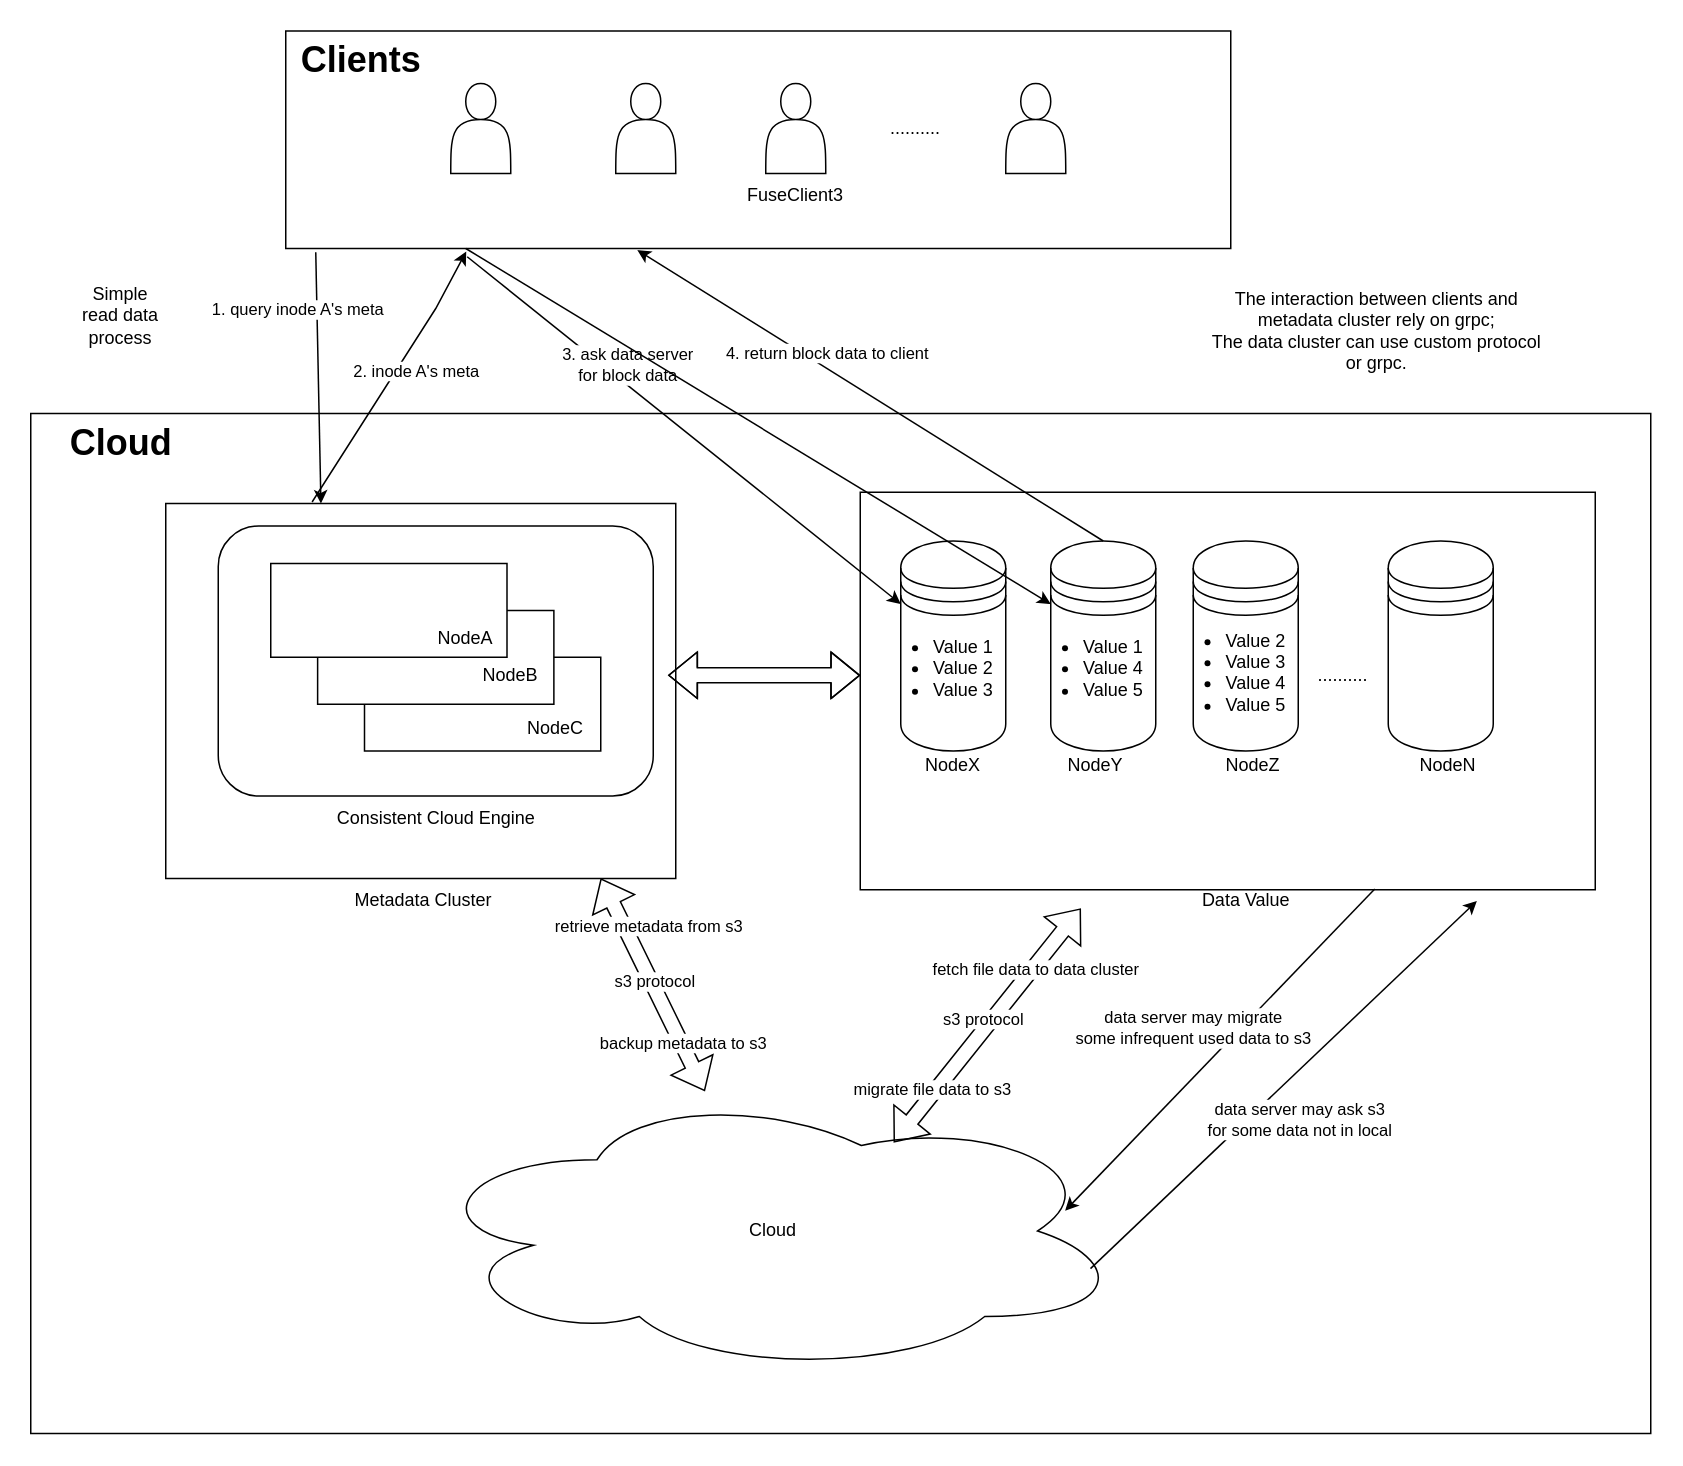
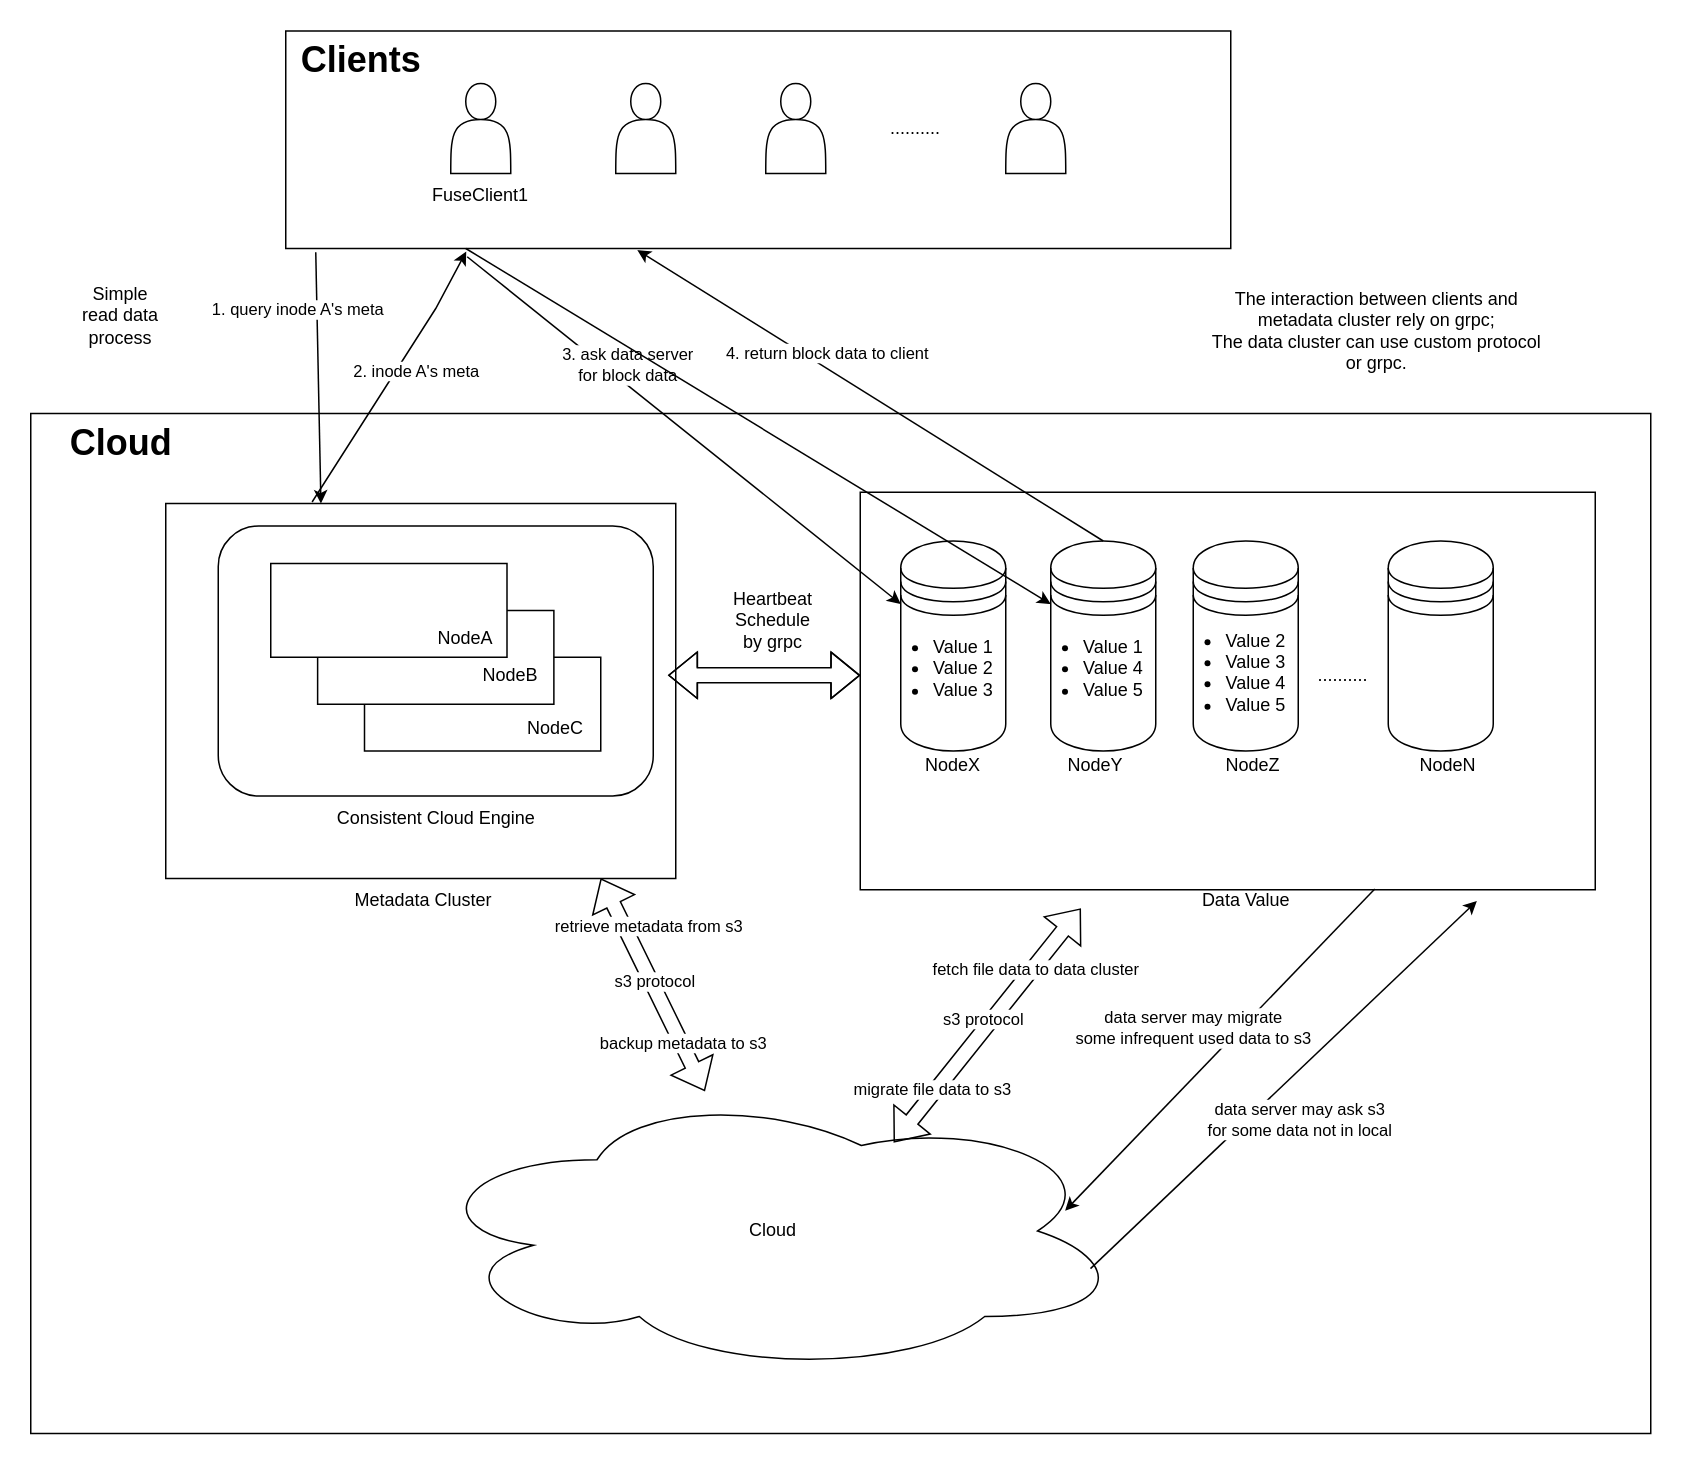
  <mxCell id="0" />
  <mxCell id="1" parent="0" />
  <mxCell id="2" value="" style="rounded=0;whiteSpace=wrap;html=1;" vertex="1" parent="1"><mxGeometry x="20" y="275" width="1080" height="680" as="geometry" /></mxCell>
  <mxCell id="3" value="" style="rounded=0;whiteSpace=wrap;html=1;" vertex="1" parent="1"><mxGeometry x="110" y="335" width="340" height="250" as="geometry" /></mxCell>
  <mxCell id="4" style="edgeStyle=orthogonalEdgeStyle;rounded=0;orthogonalLoop=1;jettySize=auto;html=1;exitX=0.5;exitY=1;exitDx=0;exitDy=0;" edge="1" parent="1" source="2" target="2"><mxGeometry relative="1" as="geometry" /></mxCell>
  <mxCell id="5" value="Metadata Cluster" style="text;html=1;strokeColor=none;fillColor=none;align=center;verticalAlign=middle;whiteSpace=wrap;rounded=0;" vertex="1" parent="1"><mxGeometry x="190" y="445" width="130" height="30" as="geometry" /></mxCell>
  <mxCell id="6" value="" style="rounded=1;whiteSpace=wrap;html=1;" vertex="1" parent="1"><mxGeometry x="145" y="350" width="290" height="180" as="geometry" /></mxCell>
  <mxCell id="7" value="Consistent Cloud Engine" style="text;html=1;strokeColor=none;fillColor=none;align=center;verticalAlign=middle;whiteSpace=wrap;rounded=0;" vertex="1" parent="1"><mxGeometry x="197.5" y="530" width="185" height="30" as="geometry" /></mxCell>
  <mxCell id="8" value="" style="verticalLabelPosition=bottom;verticalAlign=top;html=1;shape=mxgraph.basic.layered_rect;dx=62.5;outlineConnect=0;whiteSpace=wrap;" vertex="1" parent="1"><mxGeometry x="180" y="375" width="220" height="125" as="geometry" /></mxCell>
  <mxCell id="9" value="NodeA" style="text;html=1;strokeColor=none;fillColor=none;align=center;verticalAlign=middle;whiteSpace=wrap;rounded=0;" vertex="1" parent="1"><mxGeometry x="280" y="405" width="60" height="40" as="geometry" /></mxCell>
  <mxCell id="10" value="NodeB" style="text;html=1;strokeColor=none;fillColor=none;align=center;verticalAlign=middle;whiteSpace=wrap;rounded=0;" vertex="1" parent="1"><mxGeometry x="310" y="435" width="60" height="30" as="geometry" /></mxCell>
  <mxCell id="11" value="NodeC" style="text;html=1;strokeColor=none;fillColor=none;align=center;verticalAlign=middle;whiteSpace=wrap;rounded=0;" vertex="1" parent="1"><mxGeometry x="340" y="470" width="60" height="30" as="geometry" /></mxCell>
  <mxCell id="12" value="Metadata Cluster" style="text;html=1;strokeColor=none;fillColor=none;align=center;verticalAlign=middle;whiteSpace=wrap;rounded=0;" vertex="1" parent="1"><mxGeometry x="232" y="585" width="100" height="30" as="geometry" /></mxCell>
  <mxCell id="13" value="" style="rounded=0;whiteSpace=wrap;html=1;" vertex="1" parent="1"><mxGeometry x="573" y="327.5" width="490" height="265" as="geometry" /></mxCell>
  <mxCell id="14" value="Data Value" style="text;html=1;strokeColor=none;fillColor=none;align=center;verticalAlign=middle;whiteSpace=wrap;rounded=0;" vertex="1" parent="1"><mxGeometry x="787.5" y="585" width="85" height="30" as="geometry" /></mxCell>
  <mxCell id="15" value="" style="shape=datastore;whiteSpace=wrap;html=1;" vertex="1" parent="1"><mxGeometry x="700" y="360" width="70" height="140" as="geometry" /></mxCell>
  <mxCell id="16" value="" style="shape=datastore;whiteSpace=wrap;html=1;" vertex="1" parent="1"><mxGeometry x="795" y="360" width="70" height="140" as="geometry" /></mxCell>
  <mxCell id="17" value="" style="shape=datastore;whiteSpace=wrap;html=1;" vertex="1" parent="1"><mxGeometry x="925" y="360" width="70" height="140" as="geometry" /></mxCell>
  <mxCell id="18" value=".........." style="text;html=1;strokeColor=none;fillColor=none;align=center;verticalAlign=middle;whiteSpace=wrap;rounded=0;" vertex="1" parent="1"><mxGeometry x="865" y="435" width="60" height="30" as="geometry" /></mxCell>
  <mxCell id="19" value="" style="rounded=0;whiteSpace=wrap;html=1;" vertex="1" parent="1"><mxGeometry x="190" y="20" width="630" height="145" as="geometry" /></mxCell>
  <mxCell id="20" value="NodeX" style="text;html=1;strokeColor=none;fillColor=none;align=center;verticalAlign=middle;whiteSpace=wrap;rounded=0;" vertex="1" parent="1"><mxGeometry x="605" y="495" width="60" height="30" as="geometry" /></mxCell>
  <mxCell id="21" value="NodeY" style="text;html=1;strokeColor=none;fillColor=none;align=center;verticalAlign=middle;whiteSpace=wrap;rounded=0;" vertex="1" parent="1"><mxGeometry x="700" y="495" width="60" height="30" as="geometry" /></mxCell>
  <mxCell id="22" value="NodeZ" style="text;html=1;strokeColor=none;fillColor=none;align=center;verticalAlign=middle;whiteSpace=wrap;rounded=0;" vertex="1" parent="1"><mxGeometry x="805" y="495" width="60" height="30" as="geometry" /></mxCell>
  <mxCell id="23" value="NodeN" style="text;html=1;strokeColor=none;fillColor=none;align=center;verticalAlign=middle;whiteSpace=wrap;rounded=0;" vertex="1" parent="1"><mxGeometry x="935" y="495" width="60" height="30" as="geometry" /></mxCell>
  <mxCell id="24" value="" style="shape=datastore;whiteSpace=wrap;html=1;" vertex="1" parent="1"><mxGeometry x="600" y="360" width="70" height="140" as="geometry" /></mxCell>
  <mxCell id="25" value="&lt;ul&gt;&lt;li&gt;Value 1&lt;/li&gt;&lt;li&gt;Value 2&lt;/li&gt;&lt;li&gt;Value 3&lt;/li&gt;&lt;/ul&gt;" style="text;strokeColor=none;fillColor=none;html=1;whiteSpace=wrap;verticalAlign=middle;overflow=hidden;" vertex="1" parent="1"><mxGeometry x="580" y="405" width="100" height="80" as="geometry" /></mxCell>
  <mxCell id="26" value="&lt;ul&gt;&lt;li&gt;Value 1&lt;/li&gt;&lt;li&gt;Value 4&lt;/li&gt;&lt;li&gt;Value 5&lt;/li&gt;&lt;/ul&gt;" style="text;strokeColor=none;fillColor=none;html=1;whiteSpace=wrap;verticalAlign=middle;overflow=hidden;" vertex="1" parent="1"><mxGeometry x="680" y="405" width="100" height="80" as="geometry" /></mxCell>
  <mxCell id="27" value="&lt;ul&gt;&lt;li&gt;Value 2&lt;/li&gt;&lt;li&gt;Value 3&lt;/li&gt;&lt;li&gt;Value 4&lt;/li&gt;&lt;li&gt;Value 5&lt;/li&gt;&lt;/ul&gt;" style="text;strokeColor=none;fillColor=none;html=1;whiteSpace=wrap;verticalAlign=middle;overflow=hidden;" vertex="1" parent="1"><mxGeometry x="775" y="405" width="100" height="80" as="geometry" /></mxCell>
  <mxCell id="28" value="" style="shape=actor;whiteSpace=wrap;html=1;" vertex="1" parent="1"><mxGeometry x="410" y="55" width="40" height="60" as="geometry" /></mxCell>
  <mxCell id="29" value="" style="shape=actor;whiteSpace=wrap;html=1;" vertex="1" parent="1"><mxGeometry x="510" y="55" width="40" height="60" as="geometry" /></mxCell>
  <mxCell id="30" value=".........." style="text;html=1;strokeColor=none;fillColor=none;align=center;verticalAlign=middle;whiteSpace=wrap;rounded=0;" vertex="1" parent="1"><mxGeometry x="580" y="70" width="60" height="30" as="geometry" /></mxCell>
  <mxCell id="31" value="" style="shape=actor;whiteSpace=wrap;html=1;" vertex="1" parent="1"><mxGeometry x="670" y="55" width="40" height="60" as="geometry" /></mxCell>
  <mxCell id="32" value="" style="shape=actor;whiteSpace=wrap;html=1;" vertex="1" parent="1"><mxGeometry x="300" y="55" width="40" height="60" as="geometry" /></mxCell>
- <mxCell id="34" value="FuseClient3" style="text;html=1;strokeColor=none;fillColor=none;align=center;verticalAlign=middle;whiteSpace=wrap;rounded=0;" vertex="1" parent="1"><mxGeometry x="500" y="115" width="60" height="30" as="geometry" /></mxCell>
+ <mxCell id="33" value="FuseClient1" style="text;html=1;strokeColor=none;fillColor=none;align=center;verticalAlign=middle;whiteSpace=wrap;rounded=0;" vertex="1" parent="1"><mxGeometry x="290" y="115" width="60" height="30" as="geometry" /></mxCell>
  <mxCell id="35" value="Cloud" style="text;strokeColor=none;fillColor=none;html=1;fontSize=24;fontStyle=1;verticalAlign=middle;align=center;" vertex="1" parent="1"><mxGeometry x="30" y="275" width="100" height="40" as="geometry" /></mxCell>
  <mxCell id="36" value="Clients" style="text;strokeColor=none;fillColor=none;html=1;fontSize=24;fontStyle=1;verticalAlign=middle;align=center;" vertex="1" parent="1"><mxGeometry x="190" y="20" width="100" height="40" as="geometry" /></mxCell>
  <mxCell id="37" value="Cloud" style="ellipse;shape=cloud;whiteSpace=wrap;html=1;align=center;" vertex="1" parent="1"><mxGeometry x="280" y="725" width="470" height="190" as="geometry" /></mxCell>
  <mxCell id="38" value="" style="shape=flexArrow;endArrow=classic;startArrow=classic;html=1;rounded=0;exitX=0.671;exitY=0.189;exitDx=0;exitDy=0;exitPerimeter=0;" edge="1" parent="1" source="37"><mxGeometry width="100" height="100" relative="1" as="geometry"><mxPoint x="620" y="705" as="sourcePoint" /><mxPoint x="720" y="605" as="targetPoint" /></mxGeometry></mxCell>
  <mxCell id="39" value="migrate file data to s3" style="edgeLabel;html=1;align=center;verticalAlign=middle;resizable=0;points=[];" vertex="1" connectable="0" parent="38"><mxGeometry x="-0.787" y="18" relative="1" as="geometry"><mxPoint x="26" y="-8" as="offset" /></mxGeometry></mxCell>
  <mxCell id="40" value="fetch file data to data cluster" style="edgeLabel;html=1;align=center;verticalAlign=middle;resizable=0;points=[];" vertex="1" connectable="0" parent="38"><mxGeometry x="0.734" y="1" relative="1" as="geometry"><mxPoint x="-13" y="20" as="offset" /></mxGeometry></mxCell>
  <mxCell id="41" value="s3 protocol" style="edgeLabel;html=1;align=center;verticalAlign=middle;resizable=0;points=[];" vertex="1" connectable="0" parent="38"><mxGeometry x="0.011" y="5" relative="1" as="geometry"><mxPoint as="offset" /></mxGeometry></mxCell>
  <mxCell id="42" value="" style="shape=flexArrow;endArrow=classic;startArrow=classic;html=1;rounded=0;" edge="1" parent="1" source="37"><mxGeometry width="100" height="100" relative="1" as="geometry"><mxPoint x="300" y="685" as="sourcePoint" /><mxPoint x="400" y="585" as="targetPoint" /></mxGeometry></mxCell>
  <mxCell id="43" value="backup metadata to s3" style="edgeLabel;html=1;align=center;verticalAlign=middle;resizable=0;points=[];" vertex="1" connectable="0" parent="42"><mxGeometry x="-0.542" y="-1" relative="1" as="geometry"><mxPoint as="offset" /></mxGeometry></mxCell>
  <mxCell id="44" value="retrieve metadata from s3" style="edgeLabel;html=1;align=center;verticalAlign=middle;resizable=0;points=[];" vertex="1" connectable="0" parent="42"><mxGeometry x="0.693" y="2" relative="1" as="geometry"><mxPoint x="23" y="9" as="offset" /></mxGeometry></mxCell>
  <mxCell id="45" value="s3 protocol" style="edgeLabel;html=1;align=center;verticalAlign=middle;resizable=0;points=[];" vertex="1" connectable="0" parent="42"><mxGeometry x="0.045" y="-2" relative="1" as="geometry"><mxPoint y="1" as="offset" /></mxGeometry></mxCell>
  <mxCell id="46" value="" style="endArrow=classic;html=1;rounded=0;exitX=0.165;exitY=1.017;exitDx=0;exitDy=0;exitPerimeter=0;" edge="1" parent="1"><mxGeometry width="50" height="50" relative="1" as="geometry"><mxPoint x="210" y="167.465" as="sourcePoint" /><mxPoint x="213.465" y="335" as="targetPoint" /></mxGeometry></mxCell>
  <mxCell id="47" value="1. query inode A's meta" style="edgeLabel;html=1;align=center;verticalAlign=middle;resizable=0;points=[];" vertex="1" connectable="0" parent="46"><mxGeometry x="-0.492" y="3" relative="1" as="geometry"><mxPoint x="-16" y="-5" as="offset" /></mxGeometry></mxCell>
  <mxCell id="48" value="" style="endArrow=classic;html=1;rounded=0;entryX=0.191;entryY=1.014;entryDx=0;entryDy=0;entryPerimeter=0;exitX=0.287;exitY=-0.004;exitDx=0;exitDy=0;exitPerimeter=0;" edge="1" parent="1" source="3" target="19"><mxGeometry width="50" height="50" relative="1" as="geometry"><mxPoint x="310" y="235" as="sourcePoint" /><mxPoint x="360" y="185" as="targetPoint" /><Array as="points"><mxPoint x="290" y="205" /></Array></mxGeometry></mxCell>
  <mxCell id="49" value="2. inode A's meta" style="edgeLabel;html=1;align=center;verticalAlign=middle;resizable=0;points=[];" vertex="1" connectable="0" parent="48"><mxGeometry x="-0.196" relative="1" as="geometry"><mxPoint x="26" y="-21" as="offset" /></mxGeometry></mxCell>
  <mxCell id="50" value="" style="endArrow=classic;html=1;rounded=0;exitX=0.192;exitY=1.038;exitDx=0;exitDy=0;exitPerimeter=0;" edge="1" parent="1" source="19" target="24"><mxGeometry width="50" height="50" relative="1" as="geometry"><mxPoint x="350" y="235" as="sourcePoint" /><mxPoint x="400" y="185" as="targetPoint" /></mxGeometry></mxCell>
  <mxCell id="51" value="3. ask data server &lt;br&gt;for block data" style="edgeLabel;html=1;align=center;verticalAlign=middle;resizable=0;points=[];" vertex="1" connectable="0" parent="50"><mxGeometry x="-0.476" y="-2" relative="1" as="geometry"><mxPoint x="32" y="10" as="offset" /></mxGeometry></mxCell>
  <mxCell id="52" value="" style="endArrow=classic;html=1;rounded=0;exitX=0.191;exitY=1.01;exitDx=0;exitDy=0;exitPerimeter=0;entryX=0;entryY=0.3;entryDx=0;entryDy=0;" edge="1" parent="1" target="15"><mxGeometry width="50" height="50" relative="1" as="geometry"><mxPoint x="310" y="165" as="sourcePoint" /><mxPoint x="734.67" y="358.55" as="targetPoint" /></mxGeometry></mxCell>
  <mxCell id="53" value="" style="endArrow=classic;html=1;rounded=0;entryX=0.372;entryY=1.007;entryDx=0;entryDy=0;entryPerimeter=0;exitX=0.5;exitY=0;exitDx=0;exitDy=0;" edge="1" parent="1" source="15" target="19"><mxGeometry width="50" height="50" relative="1" as="geometry"><mxPoint x="670" y="350" as="sourcePoint" /><mxPoint x="424.04" y="134.495" as="targetPoint" /></mxGeometry></mxCell>
  <mxCell id="54" value="4. return block data to client" style="edgeLabel;html=1;align=center;verticalAlign=middle;resizable=0;points=[];" vertex="1" connectable="0" parent="53"><mxGeometry x="0.512" y="-4" relative="1" as="geometry"><mxPoint x="48" y="25" as="offset" /></mxGeometry></mxCell>
  <mxCell id="55" value="Simple read data process" style="text;html=1;strokeColor=none;fillColor=none;align=center;verticalAlign=middle;whiteSpace=wrap;rounded=0;" vertex="1" parent="1"><mxGeometry x="50" y="165" width="60" height="90" as="geometry" /></mxCell>
  <mxCell id="56" value="The interaction between clients and metadata cluster rely on grpc;&lt;br&gt;The data cluster can use custom protocol or grpc." style="text;html=1;strokeColor=none;fillColor=none;align=center;verticalAlign=middle;whiteSpace=wrap;rounded=0;" vertex="1" parent="1"><mxGeometry x="805" y="175" width="225" height="90" as="geometry" /></mxCell>
  <mxCell id="57" value="" style="endArrow=classic;html=1;rounded=0;entryX=0.914;entryY=0.429;entryDx=0;entryDy=0;entryPerimeter=0;exitX=0.7;exitY=0.998;exitDx=0;exitDy=0;exitPerimeter=0;" edge="1" parent="1" source="13" target="37"><mxGeometry width="50" height="50" relative="1" as="geometry"><mxPoint x="910" y="605" as="sourcePoint" /><mxPoint x="880" y="655" as="targetPoint" /></mxGeometry></mxCell>
  <mxCell id="58" value="data server may migrate &lt;br&gt;some infrequent used data to s3" style="edgeLabel;html=1;align=center;verticalAlign=middle;resizable=0;points=[];" vertex="1" connectable="0" parent="57"><mxGeometry x="0.236" y="3" relative="1" as="geometry"><mxPoint x="4" y="-42" as="offset" /></mxGeometry></mxCell>
  <mxCell id="59" value="" style="endArrow=classic;html=1;rounded=0;exitX=0.95;exitY=0.632;exitDx=0;exitDy=0;exitPerimeter=0;entryX=0.839;entryY=1.028;entryDx=0;entryDy=0;entryPerimeter=0;" edge="1" parent="1" source="37" target="13"><mxGeometry width="50" height="50" relative="1" as="geometry"><mxPoint x="860" y="815" as="sourcePoint" /><mxPoint x="910" y="765" as="targetPoint" /></mxGeometry></mxCell>
  <mxCell id="60" value="data server may ask s3 &lt;br&gt;for some data not in local" style="edgeLabel;html=1;align=center;verticalAlign=middle;resizable=0;points=[];" vertex="1" connectable="0" parent="59"><mxGeometry x="0.495" y="-6" relative="1" as="geometry"><mxPoint x="-58" y="79" as="offset" /></mxGeometry></mxCell>
+ <mxCell id="61" value="Heartbeat&lt;br&gt;Schedule&lt;br&gt;by grpc" style="text;html=1;strokeColor=none;fillColor=none;align=center;verticalAlign=middle;whiteSpace=wrap;rounded=0;" vertex="1" parent="1"><mxGeometry x="485" y="380" width="60" height="65" as="geometry" /></mxCell>
  <mxCell id="62" value="" style="shape=flexArrow;endArrow=classic;startArrow=classic;html=1;rounded=0;exitX=0.985;exitY=0.556;exitDx=0;exitDy=0;exitPerimeter=0;entryX=-0.07;entryY=0.863;entryDx=0;entryDy=0;entryPerimeter=0;" edge="1" parent="1"><mxGeometry width="100" height="100" relative="1" as="geometry"><mxPoint x="444.9" y="449.5" as="sourcePoint" /><mxPoint x="573" y="449.54" as="targetPoint" /><Array as="points"><mxPoint x="510" y="449.5" /></Array></mxGeometry></mxCell>
